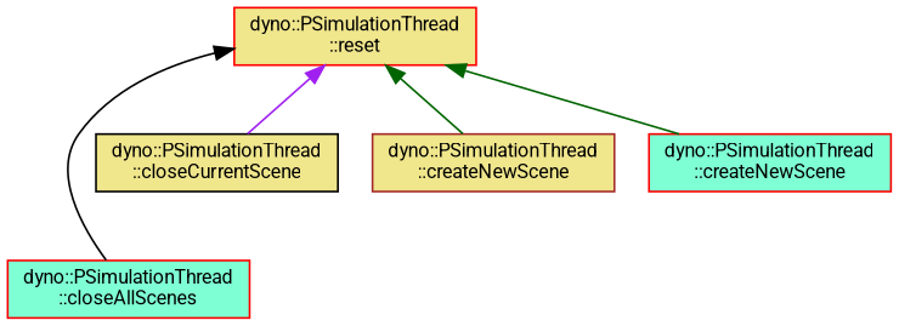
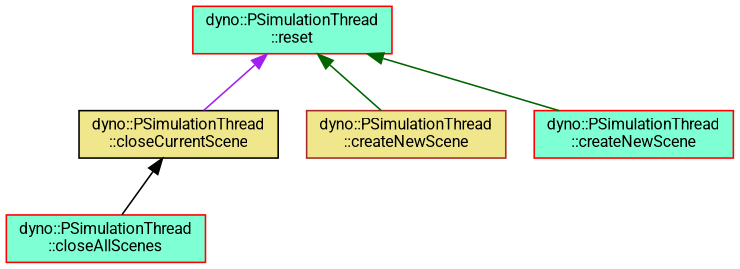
  digraph {
    fontname=Roboto
    rankdir=TB
    node [color=red fillcolor=aquamarine fontname=Roboto fontsize=10 shape=box style=filled]
    edge [color=darkgreen dir=back fontname=Roboto fontsize=10 labelfontname=Helvetica labelfontsize=10 style=solid]
-   n1 [fillcolor=khaki fontcolor=black height=0.2 label="dyno::PSimulationThread\l::reset" width=0.4]
+   n1 [fontcolor=black height=0.2 label="dyno::PSimulationThread\l::reset" width=0.4]
    n2 [height=0.2 label="dyno::PSimulationThread\l::closeAllScenes" width=0.4]
    n3 [color=black fillcolor=khaki height=0.2 label="dyno::PSimulationThread\l::closeCurrentScene" width=0.4]
    n4 [color=brown fillcolor=khaki height=0.2 label="dyno::PSimulationThread\l::createNewScene" width=0.4]
    n5 [height=0.2 label="dyno::PSimulationThread\l::createNewScene" width=0.4]
-   n1 -> n2 [color=black]
+   n3 -> n2 [color=black]
    n1 -> n3 [color=purple]
    n1 -> n4
    n1 -> n5
  }
